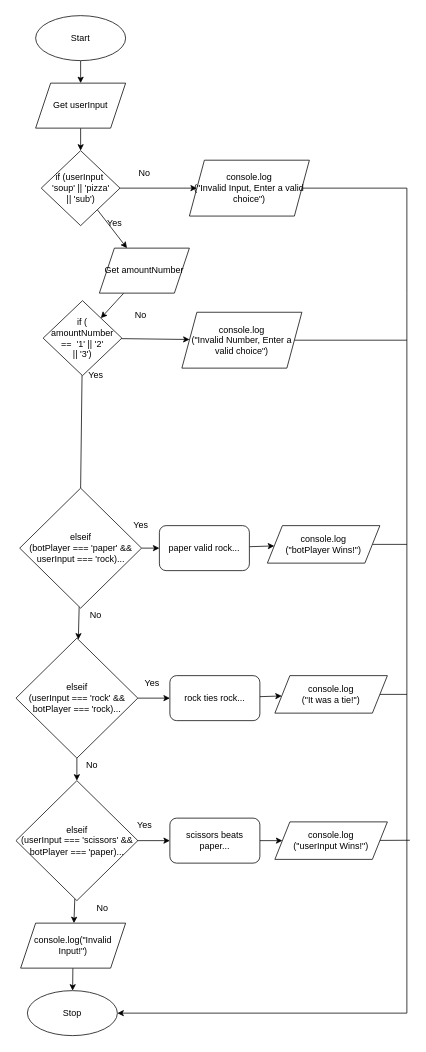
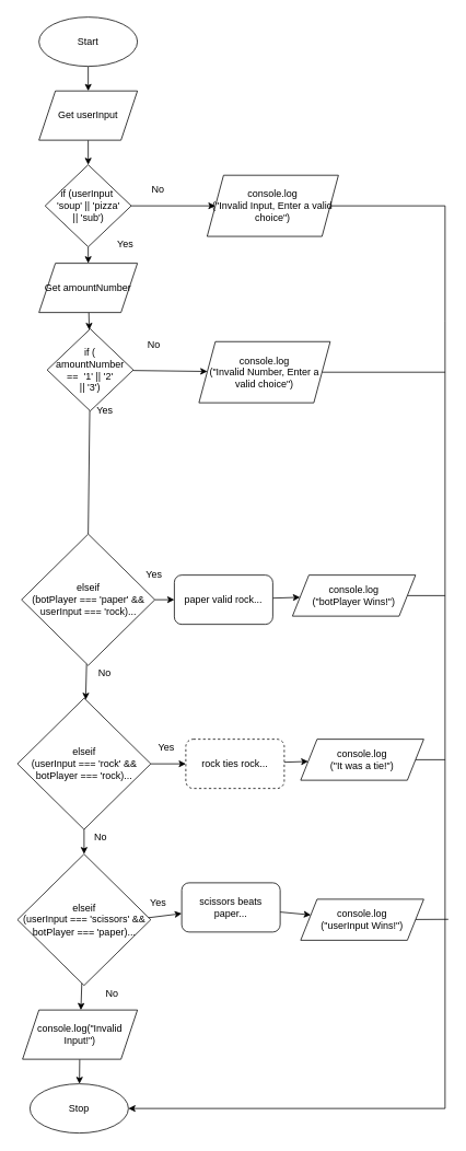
  <mxCell id="0" />
  <mxCell id="1" parent="0" />
  <mxCell id="2" value="" style="edgeStyle=none;html=1;" parent="1" source="3" target="6" edge="1"><mxGeometry relative="1" as="geometry" /></mxCell>
  <mxCell id="3" value="Start" style="ellipse;whiteSpace=wrap;html=1;" parent="1" vertex="1"><mxGeometry x="47" y="20" width="120" height="60" as="geometry" /></mxCell>
  <mxCell id="4" value="Stop" style="ellipse;whiteSpace=wrap;html=1;" parent="1" vertex="1"><mxGeometry x="36" y="1320" width="120" height="60" as="geometry" /></mxCell>
  <mxCell id="5" value="" style="edgeStyle=none;html=1;" parent="1" source="6" target="13" edge="1"><mxGeometry relative="1" as="geometry" /></mxCell>
  <mxCell id="6" value="Get userInput" style="shape=parallelogram;perimeter=parallelogramPerimeter;whiteSpace=wrap;html=1;fixedSize=1;" parent="1" vertex="1"><mxGeometry x="47" y="110" width="120" height="60" as="geometry" /></mxCell>
  <mxCell id="7" style="edgeStyle=none;rounded=0;html=1;fontSize=10;endArrow=none;endFill=0;" parent="1" source="8" edge="1"><mxGeometry relative="1" as="geometry"><mxPoint x="542" y="725" as="targetPoint" /></mxGeometry></mxCell>
  <mxCell id="8" value="console.log&lt;br&gt;(&quot;botPlayer Wins!&quot;)" style="shape=parallelogram;perimeter=parallelogramPerimeter;whiteSpace=wrap;html=1;fixedSize=1;" parent="1" vertex="1"><mxGeometry x="356" y="700" width="150" height="50" as="geometry" /></mxCell>
  <mxCell id="9" value="" style="edgeStyle=none;html=1;" parent="1" source="10" target="4" edge="1"><mxGeometry relative="1" as="geometry" /></mxCell>
  <mxCell id="10" value="console.log(&quot;Invalid Input!&quot;)" style="shape=parallelogram;perimeter=parallelogramPerimeter;whiteSpace=wrap;html=1;fixedSize=1;" parent="1" vertex="1"><mxGeometry x="27" y="1230" width="140" height="60" as="geometry" /></mxCell>
  <mxCell id="11" value="" style="edgeStyle=none;rounded=0;html=1;fontSize=10;" parent="1" source="13" target="26" edge="1"><mxGeometry relative="1" as="geometry" /></mxCell>
  <mxCell id="12" value="" style="edgeStyle=none;html=1;" edge="1" parent="1" source="13" target="44"><mxGeometry relative="1" as="geometry" /></mxCell>
  <mxCell id="13" value="if (userInput&amp;nbsp; &lt;br&gt;'soup' || 'pizza'&lt;br&gt;|| 'sub')" style="rhombus;whiteSpace=wrap;html=1;" parent="1" vertex="1"><mxGeometry x="54.5" y="200" width="105" height="100" as="geometry" /></mxCell>
  <mxCell id="14" value="" style="edgeStyle=none;rounded=0;html=1;fontSize=10;endArrow=classic;endFill=1;" parent="1" target="32" edge="1"><mxGeometry relative="1" as="geometry"><mxPoint x="161" y="1120" as="sourcePoint" /></mxGeometry></mxCell>
  <mxCell id="15" value="" style="edgeStyle=none;rounded=0;html=1;fontSize=10;endArrow=classic;endFill=1;" parent="1" source="17" target="28" edge="1"><mxGeometry relative="1" as="geometry" /></mxCell>
  <mxCell id="16" value="" style="edgeStyle=none;html=1;" parent="1" source="17" target="38" edge="1"><mxGeometry relative="1" as="geometry" /></mxCell>
  <mxCell id="17" value="elseif&lt;br&gt;(botPlayer === 'paper' &amp;amp;&amp;amp; userInput === 'rock)..." style="rhombus;whiteSpace=wrap;html=1;" parent="1" vertex="1"><mxGeometry x="25.75" y="650" width="162.5" height="160" as="geometry" /></mxCell>
  <mxCell id="18" value="&lt;font style=&quot;font-size: 12px&quot;&gt;Yes&lt;/font&gt;" style="text;html=1;align=center;verticalAlign=middle;resizable=0;points=[];autosize=1;strokeColor=none;fillColor=none;fontSize=10;" parent="1" vertex="1"><mxGeometry x="167" y="690" width="40" height="20" as="geometry" /></mxCell>
  <mxCell id="19" value="&lt;font style=&quot;font-size: 12px&quot;&gt;Yes&lt;/font&gt;" style="text;html=1;align=center;verticalAlign=middle;resizable=0;points=[];autosize=1;strokeColor=none;fillColor=none;fontSize=10;" parent="1" vertex="1"><mxGeometry x="172" y="1090" width="40" height="20" as="geometry" /></mxCell>
  <mxCell id="20" value="&lt;font style=&quot;font-size: 12px&quot;&gt;No&lt;/font&gt;" style="text;html=1;align=center;verticalAlign=middle;resizable=0;points=[];autosize=1;strokeColor=none;fillColor=none;fontSize=10;" parent="1" vertex="1"><mxGeometry x="112" y="810" width="30" height="20" as="geometry" /></mxCell>
  <mxCell id="21" value="&lt;font style=&quot;font-size: 12px&quot;&gt;No&lt;/font&gt;" style="text;html=1;align=center;verticalAlign=middle;resizable=0;points=[];autosize=1;strokeColor=none;fillColor=none;fontSize=10;" parent="1" vertex="1"><mxGeometry x="107" y="1010" width="30" height="20" as="geometry" /></mxCell>
  <mxCell id="22" value="&lt;font style=&quot;font-size: 12px&quot;&gt;No&lt;/font&gt;" style="text;html=1;align=center;verticalAlign=middle;resizable=0;points=[];autosize=1;strokeColor=none;fillColor=none;fontSize=10;" parent="1" vertex="1"><mxGeometry x="121" y="1200" width="30" height="20" as="geometry" /></mxCell>
  <mxCell id="23" style="edgeStyle=none;rounded=0;html=1;fontSize=10;endArrow=none;endFill=0;" parent="1" source="24" edge="1"><mxGeometry relative="1" as="geometry"><mxPoint x="542" y="925" as="targetPoint" /></mxGeometry></mxCell>
  <mxCell id="24" value="console.log&lt;br&gt;(&quot;It was a tie!&quot;)" style="shape=parallelogram;perimeter=parallelogramPerimeter;whiteSpace=wrap;html=1;fixedSize=1;" parent="1" vertex="1"><mxGeometry x="366" y="900" width="150" height="50" as="geometry" /></mxCell>
  <mxCell id="25" style="edgeStyle=none;rounded=0;html=1;entryX=1;entryY=0.5;entryDx=0;entryDy=0;fontSize=10;" parent="1" source="26" target="4" edge="1"><mxGeometry relative="1" as="geometry"><Array as="points"><mxPoint x="542" y="250" /><mxPoint x="542" y="390" /><mxPoint x="542" y="1350" /></Array></mxGeometry></mxCell>
  <mxCell id="26" value="console.log&lt;br&gt;(&quot;Invalid Input, Enter a valid choice&quot;)" style="shape=parallelogram;perimeter=parallelogramPerimeter;whiteSpace=wrap;html=1;fixedSize=1;" parent="1" vertex="1"><mxGeometry x="252" y="212.75" width="160" height="74.5" as="geometry" /></mxCell>
  <mxCell id="27" value="" style="edgeStyle=none;rounded=0;html=1;fontSize=10;endArrow=classic;endFill=1;" parent="1" source="28" target="8" edge="1"><mxGeometry relative="1" as="geometry" /></mxCell>
  <mxCell id="28" value="paper valid rock..." style="rounded=1;whiteSpace=wrap;html=1;" parent="1" vertex="1"><mxGeometry x="212" y="700" width="120" height="60" as="geometry" /></mxCell>
  <mxCell id="29" value="" style="edgeStyle=none;rounded=0;html=1;fontSize=10;endArrow=classic;endFill=1;" parent="1" source="30" target="24" edge="1"><mxGeometry relative="1" as="geometry" /></mxCell>
- <mxCell id="30" value="rock ties rock..." style="rounded=1;whiteSpace=wrap;html=1;" parent="1" vertex="1"><mxGeometry x="226" y="900" width="120" height="60" as="geometry" /></mxCell>
+ <mxCell id="30" value="rock ties rock..." style="rounded=1;whiteSpace=wrap;html=1;dashed=1;" parent="1" vertex="1"><mxGeometry x="226" y="900" width="120" height="60" as="geometry" /></mxCell>
  <mxCell id="31" value="" style="edgeStyle=none;rounded=0;html=1;fontSize=10;endArrow=classic;endFill=1;" parent="1" source="32" target="34" edge="1"><mxGeometry relative="1" as="geometry" /></mxCell>
- <mxCell id="32" value="scissors beats paper..." style="rounded=1;whiteSpace=wrap;html=1;" parent="1" vertex="1"><mxGeometry x="226" y="1090" width="120" height="60" as="geometry" /></mxCell>
+ <mxCell id="32" value="scissors beats paper..." style="rounded=1;whiteSpace=wrap;html=1;" parent="1" vertex="1"><mxGeometry x="221" y="1075" width="120" height="60" as="geometry" /></mxCell>
  <mxCell id="33" style="edgeStyle=none;rounded=0;html=1;fontSize=10;endArrow=none;endFill=0;" parent="1" source="34" edge="1"><mxGeometry relative="1" as="geometry"><mxPoint x="546" y="1119.5" as="targetPoint" /></mxGeometry></mxCell>
  <mxCell id="34" value="console.log&lt;br&gt;(&quot;userInput Wins!&quot;)" style="shape=parallelogram;perimeter=parallelogramPerimeter;whiteSpace=wrap;html=1;fixedSize=1;" parent="1" vertex="1"><mxGeometry x="366" y="1095" width="150" height="50" as="geometry" /></mxCell>
  <mxCell id="35" value="&lt;span style=&quot;font-size: 12px&quot;&gt;No&lt;/span&gt;" style="text;html=1;align=center;verticalAlign=middle;resizable=0;points=[];autosize=1;strokeColor=none;fillColor=none;fontSize=10;" parent="1" vertex="1"><mxGeometry x="177" y="220" width="30" height="20" as="geometry" /></mxCell>
  <mxCell id="36" value="" style="edgeStyle=none;html=1;" parent="1" source="38" target="40" edge="1"><mxGeometry relative="1" as="geometry" /></mxCell>
  <mxCell id="37" style="edgeStyle=none;html=1;entryX=0;entryY=0.5;entryDx=0;entryDy=0;" parent="1" source="38" target="30" edge="1"><mxGeometry relative="1" as="geometry" /></mxCell>
  <mxCell id="38" value="elseif&lt;br&gt;(userInput === 'rock' &amp;amp;&amp;amp; botPlayer === 'rock)..." style="rhombus;whiteSpace=wrap;html=1;" parent="1" vertex="1"><mxGeometry x="20.75" y="850" width="162.5" height="160" as="geometry" /></mxCell>
  <mxCell id="39" value="" style="edgeStyle=none;html=1;" parent="1" source="40" target="10" edge="1"><mxGeometry relative="1" as="geometry" /></mxCell>
  <mxCell id="40" value="elseif&lt;br&gt;(userInput === 'scissors' &amp;amp;&amp;amp; botPlayer === 'paper)..." style="rhombus;whiteSpace=wrap;html=1;" parent="1" vertex="1"><mxGeometry x="20.75" y="1040" width="162.5" height="160" as="geometry" /></mxCell>
  <mxCell id="41" value="&lt;font style=&quot;font-size: 12px&quot;&gt;Yes&lt;/font&gt;" style="text;html=1;align=center;verticalAlign=middle;resizable=0;points=[];autosize=1;strokeColor=none;fillColor=none;fontSize=10;" parent="1" vertex="1"><mxGeometry x="182" y="900" width="40" height="20" as="geometry" /></mxCell>
  <mxCell id="42" value="&lt;font style=&quot;font-size: 12px&quot;&gt;Yes&lt;/font&gt;" style="text;html=1;align=center;verticalAlign=middle;resizable=0;points=[];autosize=1;strokeColor=none;fillColor=none;fontSize=10;" parent="1" vertex="1"><mxGeometry x="107" y="490" width="40" height="20" as="geometry" /></mxCell>
  <mxCell id="43" value="" style="edgeStyle=none;html=1;" edge="1" parent="1" source="44" target="47"><mxGeometry relative="1" as="geometry" /></mxCell>
- <mxCell id="44" value="Get amountNumber" style="shape=parallelogram;perimeter=parallelogramPerimeter;whiteSpace=wrap;html=1;fixedSize=1;" vertex="1" parent="1"><mxGeometry x="132" y="330" width="120" height="60" as="geometry" /></mxCell>
+ <mxCell id="44" value="Get amountNumber" style="shape=parallelogram;perimeter=parallelogramPerimeter;whiteSpace=wrap;html=1;fixedSize=1;" vertex="1" parent="1"><mxGeometry x="47" y="320" width="120" height="60" as="geometry" /></mxCell>
  <mxCell id="45" value="" style="edgeStyle=none;html=1;" edge="1" parent="1" source="47" target="50"><mxGeometry relative="1" as="geometry" /></mxCell>
  <mxCell id="46" style="edgeStyle=none;html=1;entryX=0.5;entryY=0;entryDx=0;entryDy=0;endArrow=none;endFill=0;" edge="1" parent="1" source="47" target="17"><mxGeometry relative="1" as="geometry" /></mxCell>
  <mxCell id="47" value="if (&lt;br&gt;amountNumber&lt;br&gt;==&amp;nbsp; '1' || '2'&lt;br&gt;|| '3')" style="rhombus;whiteSpace=wrap;html=1;" vertex="1" parent="1"><mxGeometry x="57" y="400" width="105" height="100" as="geometry" /></mxCell>
  <mxCell id="48" value="&lt;span style=&quot;font-size: 12px&quot;&gt;No&lt;/span&gt;" style="text;html=1;align=center;verticalAlign=middle;resizable=0;points=[];autosize=1;strokeColor=none;fillColor=none;fontSize=10;" vertex="1" parent="1"><mxGeometry x="172" y="410" width="30" height="20" as="geometry" /></mxCell>
  <mxCell id="49" style="edgeStyle=none;html=1;endArrow=none;endFill=0;" edge="1" parent="1" source="50"><mxGeometry relative="1" as="geometry"><mxPoint x="542" y="452.75" as="targetPoint" /></mxGeometry></mxCell>
  <mxCell id="50" value="console.log&lt;br&gt;(&quot;Invalid Number, Enter a valid choice&quot;)" style="shape=parallelogram;perimeter=parallelogramPerimeter;whiteSpace=wrap;html=1;fixedSize=1;" vertex="1" parent="1"><mxGeometry x="242" y="415.5" width="160" height="74.5" as="geometry" /></mxCell>
  <mxCell id="51" value="&lt;font style=&quot;font-size: 12px&quot;&gt;Yes&lt;/font&gt;" style="text;html=1;align=center;verticalAlign=middle;resizable=0;points=[];autosize=1;strokeColor=none;fillColor=none;fontSize=10;" vertex="1" parent="1"><mxGeometry x="132" y="287.25" width="40" height="20" as="geometry" /></mxCell>
